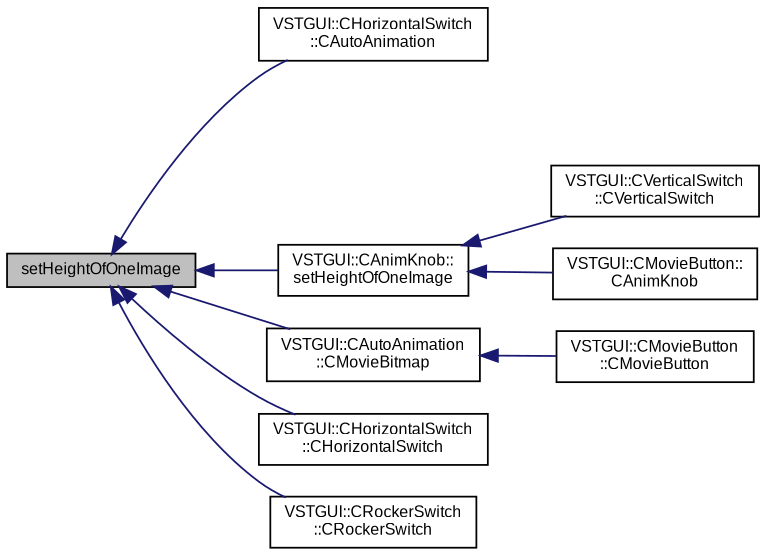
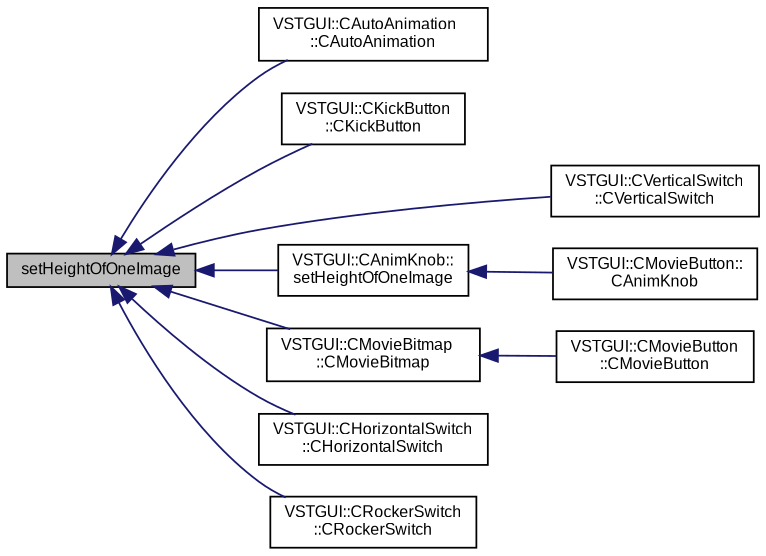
  digraph {
    rankdir=LR
    node [color=black fontname=Arial fontsize=9 shape=record]
    edge [color=midnightblue dir=back fontname=Arial fontsize=9 labelfontname=Arial labelfontsize=9 style=solid]
    n1 [fillcolor=grey75 fontcolor=black height=0.2 label=setHeightOfOneImage style=filled width=0.4]
-   n2 [height=0.2 label="VSTGUI::CHorizontalSwitch\l::CAutoAnimation" width=0.4]
+   n2 [height=0.2 label="VSTGUI::CAutoAnimation\l::CAutoAnimation" width=0.4]
+   n3 [height=0.2 label="VSTGUI::CKickButton\l::CKickButton" width=0.4]
    n4 [height=0.2 label="VSTGUI::CAnimKnob::\lsetHeightOfOneImage" width=0.4]
-   n5 [height=0.2 label="VSTGUI::CAutoAnimation\l::CMovieBitmap" width=0.4]
+   n5 [height=0.2 label="VSTGUI::CMovieBitmap\l::CMovieBitmap" width=0.4]
    n6 [height=0.2 label="VSTGUI::CVerticalSwitch\l::CVerticalSwitch" width=0.4]
    n7 [height=0.2 label="VSTGUI::CHorizontalSwitch\l::CHorizontalSwitch" width=0.4]
    n8 [height=0.2 label="VSTGUI::CRockerSwitch\l::CRockerSwitch" width=0.4]
    n9 [height=0.2 label="VSTGUI::CMovieButton::\lCAnimKnob" width=0.4]
    n10 [height=0.2 label="VSTGUI::CMovieButton\l::CMovieButton" width=0.4]
    n1 -> n2
+   n1 -> n3
    n1 -> n4
    n1 -> n5
-   n4 -> n6
+   n1 -> n6
    n1 -> n7
    n1 -> n8
    n4 -> n9
    n5 -> n10
  }
